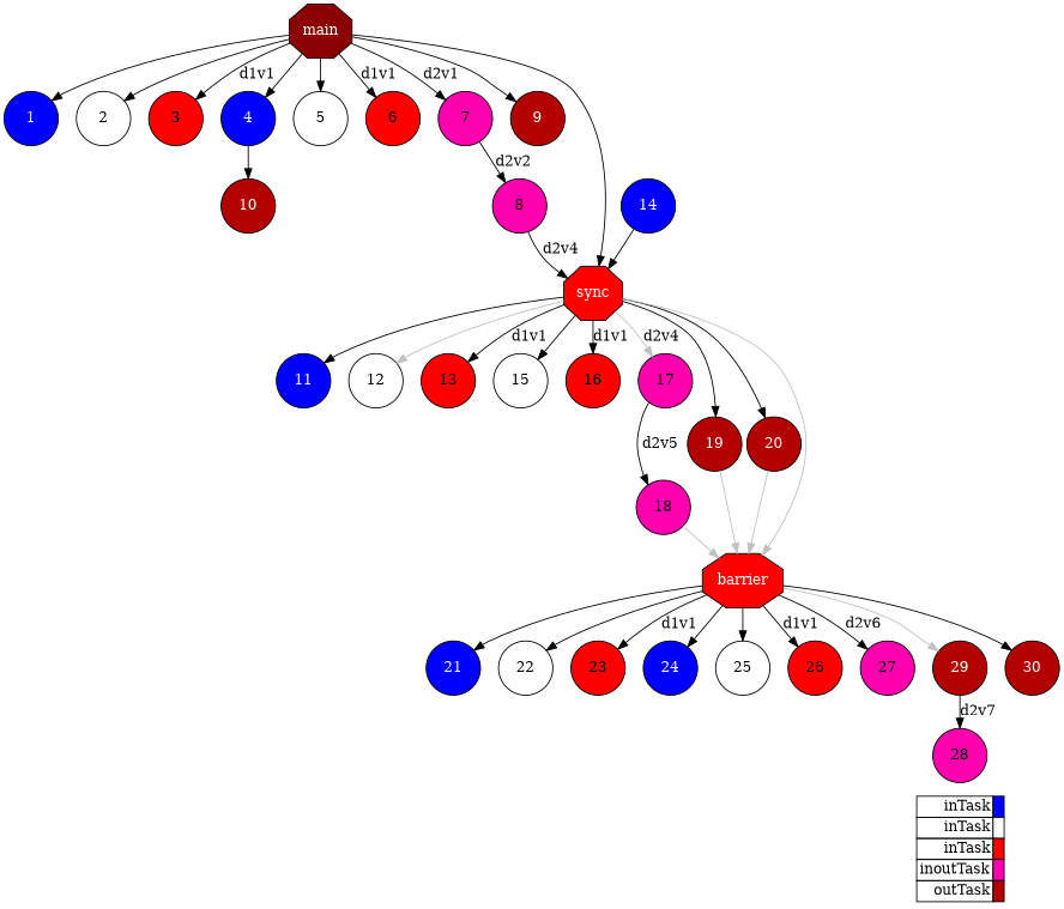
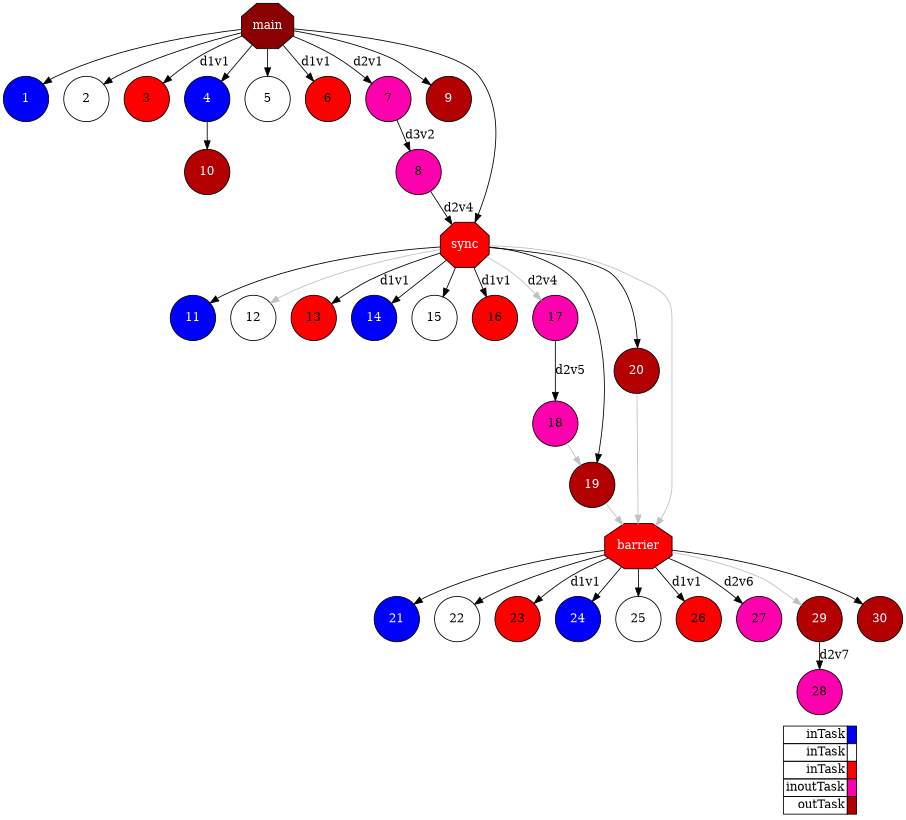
  digraph {
    compound=true
    fontname="DejaVu Serif"
    labeljust=l
    rankdir=TB
    node [fillcolor="#ff0000" fontcolor="#000000" fontname="DejaVu Serif" shape=circle style=filled]
    edge [fontname="DejaVu Serif"]
    n1 [fillcolor="#8B0000" fontcolor="#FFFFFF" height=0.75 label=main shape=octagon]
    1 [fillcolor="#0000ff" fontcolor="#ffffff" height=0.75]
    2 [fillcolor="#ffffff" height=0.75]
    3 [height=0.75]
    4 [fillcolor="#0000ff" fontcolor="#ffffff" height=0.75]
    5 [fillcolor="#ffffff" height=0.75]
    6 [height=0.75]
    7 [fillcolor="#ff00ae" height=0.75]
    9 [fillcolor="#b30000" fontcolor="#ffffff" height=0.75]
    10 [fillcolor="#b30000" fontcolor="#ffffff" height=0.75]
    n11 [fontcolor="#FFFFFF" height=0.75 label=sync shape=octagon]
    8 [fillcolor="#ff00ae" height=0.75]
    11 [fillcolor="#0000ff" fontcolor="#ffffff" height=0.75]
    12 [fillcolor="#ffffff" height=0.75]
    13 [height=0.75]
    14 [fillcolor="#0000ff" fontcolor="#ffffff" height=0.75]
    15 [fillcolor="#ffffff" height=0.75]
    16 [height=0.75]
    17 [fillcolor="#ff00ae" height=0.75]
    19 [fillcolor="#b30000" fontcolor="#ffffff" height=0.75]
    20 [fillcolor="#b30000" fontcolor="#ffffff" height=0.75]
    n22 [fontcolor="#FFFFFF" height=0.75 label=barrier shape=octagon]
    18 [fillcolor="#ff00ae" height=0.75]
    21 [fillcolor="#0000ff" fontcolor="#ffffff" height=0.75]
    22 [fillcolor="#ffffff" height=0.75]
    23 [height=0.75]
    24 [fillcolor="#0000ff" fontcolor="#ffffff" height=0.75]
    25 [fillcolor="#ffffff" height=0.75]
    26 [height=0.75]
    27 [fillcolor="#ff00ae" height=0.75]
    29 [fillcolor="#b30000" fontcolor="#ffffff" height=0.75]
    30 [fillcolor="#b30000" fontcolor="#ffffff" height=0.75]
    28 [fillcolor="#ff00ae" height=0.75]
    n34 [height=0.75 label=<       <table border="0" cellpadding="2" cellspacing="0" cellborder="1"> <tr> <td align="right">inTask</td> <td bgcolor="#0000ff">&nbsp;</td> </tr> <tr> <td align="right">inTask</td> <td bgcolor="#ffffff">&nbsp;</td> </tr> <tr> <td align="right">inTask</td> <td bgcolor="#ff0000">&nbsp;</td> </tr> <tr> <td align="right">inoutTask</td> <td bgcolor="#ff00ae">&nbsp;</td> </tr> <tr> <td align="right">outTask</td> <td bgcolor="#b30000">&nbsp;</td> </tr>       </table>     > shape=plaintext fillcolor="" fontcolor="" style=""]
    subgraph sub_1 {
      ranksep=0.20
      n1
      1
      2
      3
      4
      5
      6
      7
      9
      10
      n11
      8
      11
      12
      13
      14
      15
      16
      17
      19
      20
      n22
      18
      21
      22
      23
      24
      25
      26
      27
      29
      30
      28
    }
    subgraph sub_2 {
      label=Legend
      rank=sink
      ranksep=0.20
      n34
    }
    n1 -> 1
    n1 -> 2
    n1 -> 3 [label=d1v1]
    n1 -> 4
    n1 -> 5
    n1 -> 6 [label=d1v1]
    n1 -> 7 [label=d2v1]
    n1 -> 9
    n1 -> n11
    4 -> 10
-   7 -> 8 [label=d2v2]
+   7 -> 8 [label=d3v2]
    n11 -> 11
    n11 -> 12 [color=grey]
    n11 -> 13 [label=d1v1]
-   14 -> n11
+   n11 -> 14
    n11 -> 15
    n11 -> 16 [label=d1v1]
    n11 -> 17 [color=grey label=d2v4]
    n11 -> 19
    n11 -> 20
    n11 -> n22 [color=grey]
    8 -> n11 [label=d2v4]
    17 -> 18 [label=d2v5]
    19 -> n22 [color=grey]
    20 -> n22 [color=grey]
    n22 -> 21
    n22 -> 22
    n22 -> 23 [label=d1v1]
    n22 -> 24
    n22 -> 25
    n22 -> 26 [label=d1v1]
    n22 -> 27 [label=d2v6]
    n22 -> 29 [color=grey]
    n22 -> 30
-   18 -> n22 [color=grey]
+   18 -> 19 [color=grey]
    29 -> 28 [label=d2v7]
  }
